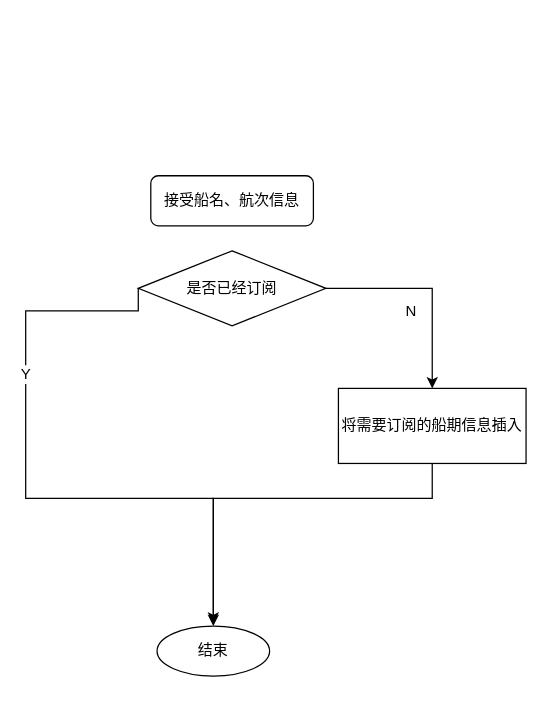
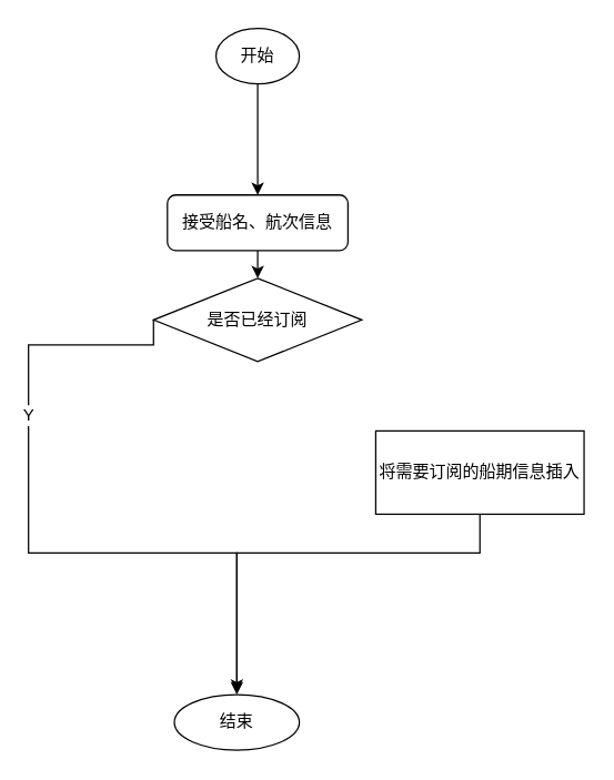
  <mxCell id="0" />
  <mxCell id="1" parent="0" />
+ <mxCell id="2" style="edgeStyle=orthogonalEdgeStyle;rounded=0;orthogonalLoop=1;jettySize=auto;html=1;exitX=0.5;exitY=1;exitDx=0;exitDy=0;entryX=0.5;entryY=0;entryDx=0;entryDy=0;" edge="1" parent="1" source="3" target="5"><mxGeometry relative="1" as="geometry" /></mxCell>
+ <mxCell id="3" value="开始" style="ellipse;whiteSpace=wrap;html=1;" vertex="1" parent="1"><mxGeometry x="155" y="20" width="60" height="40" as="geometry" /></mxCell>
+ <mxCell id="4" style="edgeStyle=orthogonalEdgeStyle;rounded=0;orthogonalLoop=1;jettySize=auto;html=1;exitX=0.5;exitY=1;exitDx=0;exitDy=0;entryX=0.5;entryY=0;entryDx=0;entryDy=0;" edge="1" parent="1" source="5" target="10"><mxGeometry relative="1" as="geometry" /></mxCell>
  <mxCell id="5" value="接受船名、航次信息" style="rounded=1;whiteSpace=wrap;html=1;" vertex="1" parent="1"><mxGeometry x="120" y="140" width="130" height="40" as="geometry" /></mxCell>
  <mxCell id="6" style="edgeStyle=orthogonalEdgeStyle;rounded=0;orthogonalLoop=1;jettySize=auto;html=1;exitX=0;exitY=0.5;exitDx=0;exitDy=0;entryX=0.5;entryY=0;entryDx=0;entryDy=0;" edge="1" parent="1" source="10" target="11"><mxGeometry relative="1" as="geometry"><Array as="points"><mxPoint x="20" y="248" /><mxPoint x="20" y="398" /><mxPoint x="170" y="398" /></Array></mxGeometry></mxCell>
  <mxCell id="7" value="Y" style="text;html=1;resizable=0;points=[];align=center;verticalAlign=middle;labelBackgroundColor=#ffffff;" vertex="1" connectable="0" parent="6"><mxGeometry x="-0.382" y="-1" relative="1" as="geometry"><mxPoint as="offset" /></mxGeometry></mxCell>
- <mxCell id="8" style="edgeStyle=orthogonalEdgeStyle;rounded=0;orthogonalLoop=1;jettySize=auto;html=1;exitX=1;exitY=0.5;exitDx=0;exitDy=0;entryX=0.5;entryY=0;entryDx=0;entryDy=0;" edge="1" parent="1" source="10" target="13"><mxGeometry relative="1" as="geometry" /></mxCell>
- <mxCell id="9" value="N" style="text;html=1;resizable=0;points=[];align=center;verticalAlign=middle;labelBackgroundColor=#ffffff;" vertex="1" connectable="0" parent="8"><mxGeometry x="-0.183" y="-18" relative="1" as="geometry"><mxPoint as="offset" /></mxGeometry></mxCell>
  <mxCell id="10" value="是否已经订阅" style="rhombus;whiteSpace=wrap;html=1;" vertex="1" parent="1"><mxGeometry x="110" y="200" width="150" height="60" as="geometry" /></mxCell>
  <mxCell id="11" value="结束" style="ellipse;whiteSpace=wrap;html=1;" vertex="1" parent="1"><mxGeometry x="125" y="500" width="90" height="40" as="geometry" /></mxCell>
  <mxCell id="12" style="edgeStyle=orthogonalEdgeStyle;rounded=0;orthogonalLoop=1;jettySize=auto;html=1;exitX=0.5;exitY=1;exitDx=0;exitDy=0;entryX=0.5;entryY=0;entryDx=0;entryDy=0;" edge="1" parent="1"><mxGeometry relative="1" as="geometry"><mxPoint x="345" y="368" as="sourcePoint" /><mxPoint x="170" y="498" as="targetPoint" /><Array as="points"><mxPoint x="345" y="398" /><mxPoint x="170" y="398" /></Array></mxGeometry></mxCell>
  <mxCell id="13" value="将需要订阅的船期信息插入" style="rounded=0;whiteSpace=wrap;html=1;" vertex="1" parent="1"><mxGeometry x="270" y="310" width="150" height="60" as="geometry" /></mxCell>
